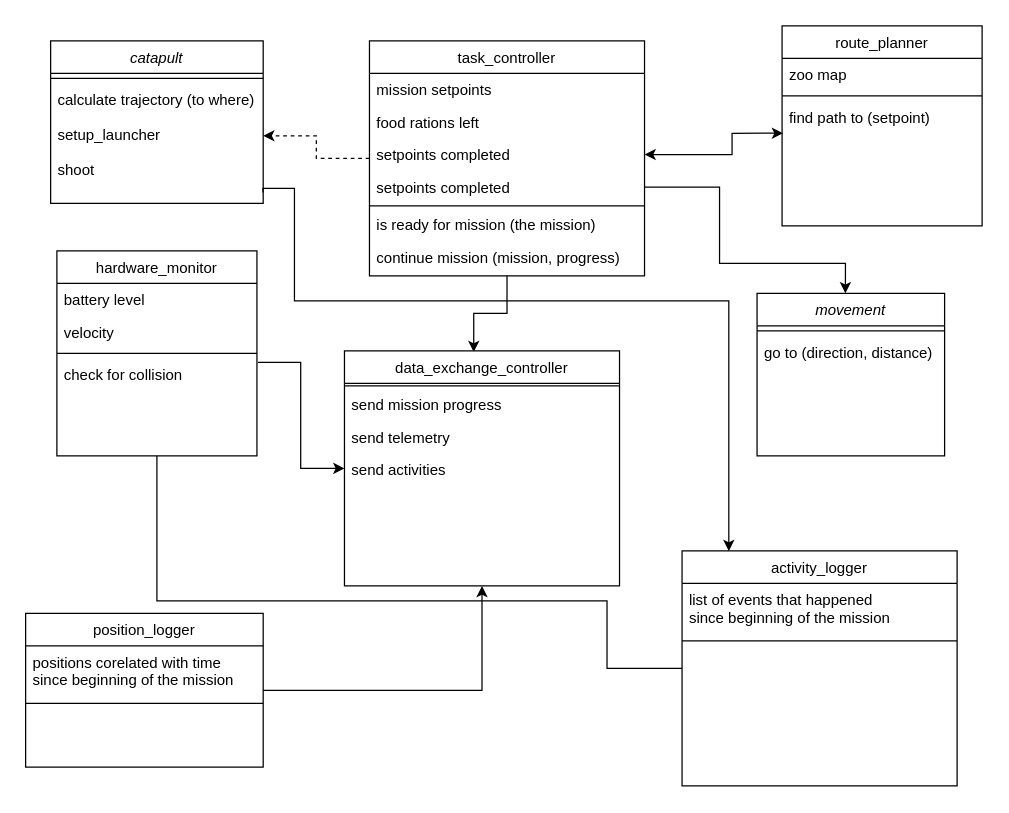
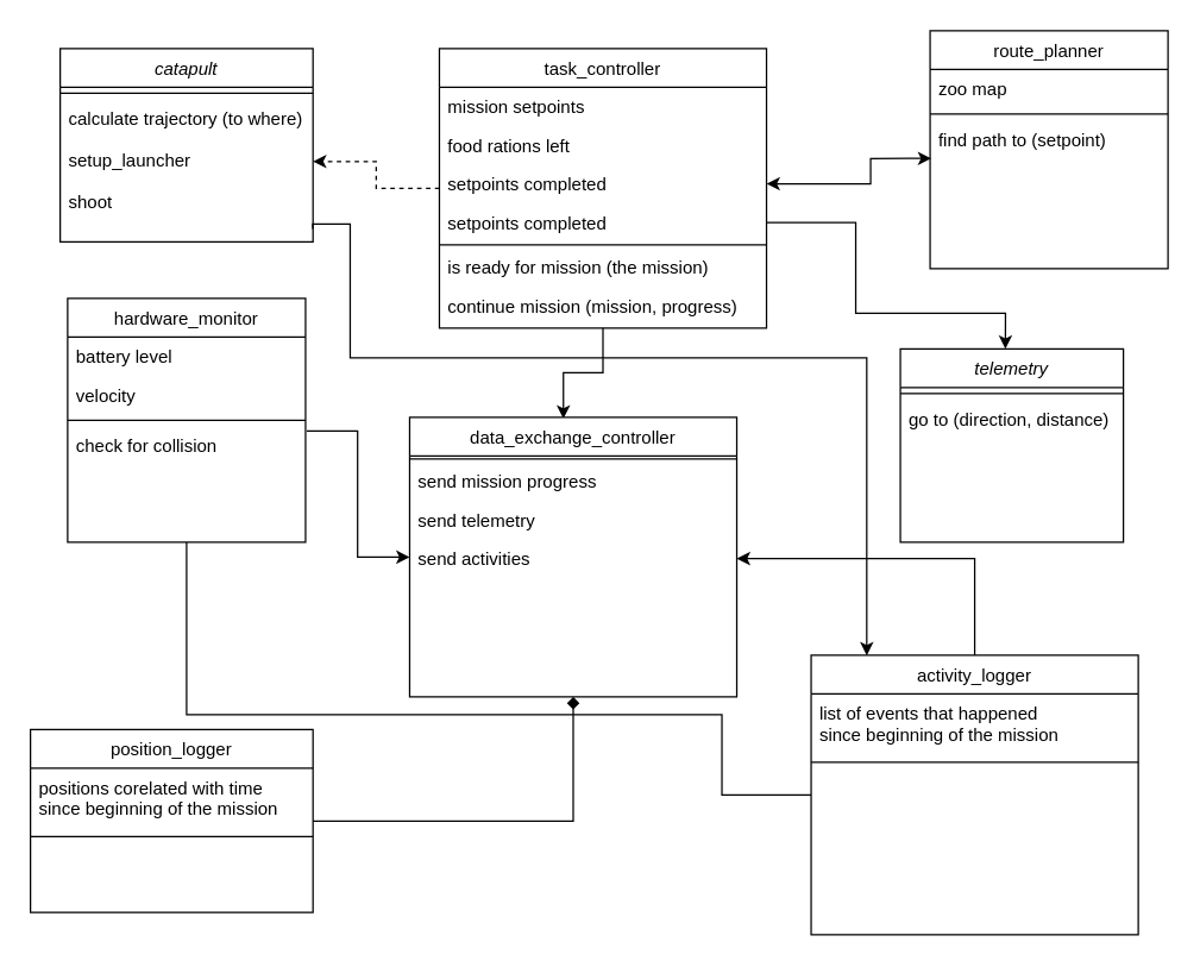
  <mxCell id="0" />
  <mxCell id="1" parent="0" />
  <mxCell id="2" style="edgeStyle=orthogonalEdgeStyle;rounded=0;orthogonalLoop=1;jettySize=auto;html=1;entryX=0.17;entryY=0.001;entryDx=0;entryDy=0;entryPerimeter=0;exitX=0.999;exitY=1.117;exitDx=0;exitDy=0;exitPerimeter=0;" edge="1" parent="1" source="7" target="30"><mxGeometry relative="1" as="geometry"><mxPoint x="235" y="540" as="targetPoint" /><mxPoint x="225" y="150" as="sourcePoint" /><Array as="points"><mxPoint x="210" y="150" /><mxPoint x="235" y="150" /><mxPoint x="235" y="240" /><mxPoint x="582" y="240" /></Array></mxGeometry></mxCell>
  <mxCell id="3" value="catapult" style="swimlane;fontStyle=2;align=center;verticalAlign=top;childLayout=stackLayout;horizontal=1;startSize=26;horizontalStack=0;resizeParent=1;resizeLast=0;collapsible=1;marginBottom=0;rounded=0;shadow=0;strokeWidth=1;" parent="1" vertex="1"><mxGeometry x="40" y="32" width="170" height="130" as="geometry"><mxRectangle x="230" y="140" width="160" height="26" as="alternateBounds" /></mxGeometry></mxCell>
  <mxCell id="4" value="" style="line;html=1;strokeWidth=1;align=left;verticalAlign=middle;spacingTop=-1;spacingLeft=3;spacingRight=3;rotatable=0;labelPosition=right;points=[];portConstraint=eastwest;" parent="3" vertex="1"><mxGeometry y="26" width="170" height="8" as="geometry" /></mxCell>
  <mxCell id="5" value="calculate trajectory (to where)" style="text;align=left;verticalAlign=top;spacingLeft=4;spacingRight=4;overflow=hidden;rotatable=0;points=[[0,0.5],[1,0.5]];portConstraint=eastwest;" parent="3" vertex="1"><mxGeometry y="34" width="170" height="28" as="geometry" /></mxCell>
  <mxCell id="6" value="setup_launcher" style="text;align=left;verticalAlign=top;spacingLeft=4;spacingRight=4;overflow=hidden;rotatable=0;points=[[0,0.5],[1,0.5]];portConstraint=eastwest;" vertex="1" parent="3"><mxGeometry y="62" width="170" height="28" as="geometry" /></mxCell>
  <mxCell id="7" value="shoot " style="text;align=left;verticalAlign=top;spacingLeft=4;spacingRight=4;overflow=hidden;rotatable=0;points=[[0,0.5],[1,0.5]];portConstraint=eastwest;" vertex="1" parent="3"><mxGeometry y="90" width="170" height="28" as="geometry" /></mxCell>
  <mxCell id="8" style="edgeStyle=orthogonalEdgeStyle;rounded=0;orthogonalLoop=1;jettySize=auto;html=1;entryX=0;entryY=0.5;entryDx=0;entryDy=0;exitX=1.005;exitY=0.126;exitDx=0;exitDy=0;exitPerimeter=0;" edge="1" parent="1" source="14" target="37"><mxGeometry relative="1" as="geometry" /></mxCell>
  <mxCell id="9" style="edgeStyle=orthogonalEdgeStyle;rounded=0;orthogonalLoop=1;jettySize=auto;html=1;exitX=0.5;exitY=1;exitDx=0;exitDy=0;entryX=0;entryY=0.5;entryDx=0;entryDy=0;endArrow=none;" edge="1" parent="1" source="10" target="30"><mxGeometry relative="1" as="geometry"><Array as="points"><mxPoint x="125" y="480" /><mxPoint x="485" y="480" /><mxPoint x="485" y="534" /></Array></mxGeometry></mxCell>
  <mxCell id="10" value="hardware_monitor" style="swimlane;fontStyle=0;align=center;verticalAlign=top;childLayout=stackLayout;horizontal=1;startSize=26;horizontalStack=0;resizeParent=1;resizeLast=0;collapsible=1;marginBottom=0;rounded=0;shadow=0;strokeWidth=1;" parent="1" vertex="1"><mxGeometry x="45" y="200" width="160" height="164" as="geometry"><mxRectangle x="120" y="360" width="160" height="26" as="alternateBounds" /></mxGeometry></mxCell>
  <mxCell id="11" value="battery level" style="text;align=left;verticalAlign=top;spacingLeft=4;spacingRight=4;overflow=hidden;rotatable=0;points=[[0,0.5],[1,0.5]];portConstraint=eastwest;" parent="10" vertex="1"><mxGeometry y="26" width="160" height="26" as="geometry" /></mxCell>
  <mxCell id="12" value="velocity" style="text;align=left;verticalAlign=top;spacingLeft=4;spacingRight=4;overflow=hidden;rotatable=0;points=[[0,0.5],[1,0.5]];portConstraint=eastwest;" vertex="1" parent="10"><mxGeometry y="52" width="160" height="26" as="geometry" /></mxCell>
  <mxCell id="13" value="" style="line;html=1;strokeWidth=1;align=left;verticalAlign=middle;spacingTop=-1;spacingLeft=3;spacingRight=3;rotatable=0;labelPosition=right;points=[];portConstraint=eastwest;" parent="10" vertex="1"><mxGeometry y="78" width="160" height="8" as="geometry" /></mxCell>
  <mxCell id="14" value="check for collision" style="text;align=left;verticalAlign=top;spacingLeft=4;spacingRight=4;overflow=hidden;rotatable=0;points=[[0,0.5],[1,0.5]];portConstraint=eastwest;" vertex="1" parent="10"><mxGeometry y="86" width="160" height="26" as="geometry" /></mxCell>
  <mxCell id="15" value="" style="edgeStyle=orthogonalEdgeStyle;rounded=0;orthogonalLoop=1;jettySize=auto;html=1;entryX=1;entryY=0.5;entryDx=0;entryDy=0;dashed=1;" edge="1" parent="1" source="17" target="6"><mxGeometry relative="1" as="geometry"><mxPoint x="215" y="100" as="targetPoint" /></mxGeometry></mxCell>
  <mxCell id="16" style="edgeStyle=orthogonalEdgeStyle;rounded=0;orthogonalLoop=1;jettySize=auto;html=1;entryX=0.47;entryY=0.005;entryDx=0;entryDy=0;entryPerimeter=0;" edge="1" parent="1" source="17" target="37"><mxGeometry relative="1" as="geometry" /></mxCell>
  <mxCell id="17" value="task_controller" style="swimlane;fontStyle=0;align=center;verticalAlign=top;childLayout=stackLayout;horizontal=1;startSize=26;horizontalStack=0;resizeParent=1;resizeLast=0;collapsible=1;marginBottom=0;rounded=0;shadow=0;strokeWidth=1;" parent="1" vertex="1"><mxGeometry x="295" y="32" width="220" height="188" as="geometry"><mxRectangle x="340" y="380" width="170" height="26" as="alternateBounds" /></mxGeometry></mxCell>
  <mxCell id="18" value="mission setpoints" style="text;align=left;verticalAlign=top;spacingLeft=4;spacingRight=4;overflow=hidden;rotatable=0;points=[[0,0.5],[1,0.5]];portConstraint=eastwest;" parent="17" vertex="1"><mxGeometry y="26" width="220" height="26" as="geometry" /></mxCell>
  <mxCell id="19" value="food rations left" style="text;align=left;verticalAlign=top;spacingLeft=4;spacingRight=4;overflow=hidden;rotatable=0;points=[[0,0.5],[1,0.5]];portConstraint=eastwest;" vertex="1" parent="17"><mxGeometry y="52" width="220" height="26" as="geometry" /></mxCell>
  <mxCell id="20" value="setpoints completed" style="text;align=left;verticalAlign=top;spacingLeft=4;spacingRight=4;overflow=hidden;rotatable=0;points=[[0,0.5],[1,0.5]];portConstraint=eastwest;" vertex="1" parent="17"><mxGeometry y="78" width="220" height="26" as="geometry" /></mxCell>
  <mxCell id="21" value="setpoints completed" style="text;align=left;verticalAlign=top;spacingLeft=4;spacingRight=4;overflow=hidden;rotatable=0;points=[[0,0.5],[1,0.5]];portConstraint=eastwest;" vertex="1" parent="17"><mxGeometry y="104" width="220" height="26" as="geometry" /></mxCell>
  <mxCell id="22" value="" style="line;html=1;strokeWidth=1;align=left;verticalAlign=middle;spacingTop=-1;spacingLeft=3;spacingRight=3;rotatable=0;labelPosition=right;points=[];portConstraint=eastwest;" parent="17" vertex="1"><mxGeometry y="130" width="220" height="4" as="geometry" /></mxCell>
  <mxCell id="23" value="is ready for mission (the mission)" style="text;align=left;verticalAlign=top;spacingLeft=4;spacingRight=4;overflow=hidden;rotatable=0;points=[[0,0.5],[1,0.5]];portConstraint=eastwest;" vertex="1" parent="17"><mxGeometry y="134" width="220" height="26" as="geometry" /></mxCell>
  <mxCell id="24" value="continue mission (mission, progress)" style="text;align=left;verticalAlign=top;spacingLeft=4;spacingRight=4;overflow=hidden;rotatable=0;points=[[0,0.5],[1,0.5]];portConstraint=eastwest;" vertex="1" parent="17"><mxGeometry y="160" width="220" height="26" as="geometry" /></mxCell>
  <mxCell id="25" value="route_planner" style="swimlane;fontStyle=0;align=center;verticalAlign=top;childLayout=stackLayout;horizontal=1;startSize=26;horizontalStack=0;resizeParent=1;resizeLast=0;collapsible=1;marginBottom=0;rounded=0;shadow=0;strokeWidth=1;" parent="1" vertex="1"><mxGeometry x="625" y="20" width="160" height="160" as="geometry"><mxRectangle x="550" y="140" width="160" height="26" as="alternateBounds" /></mxGeometry></mxCell>
  <mxCell id="26" value="zoo map" style="text;align=left;verticalAlign=top;spacingLeft=4;spacingRight=4;overflow=hidden;rotatable=0;points=[[0,0.5],[1,0.5]];portConstraint=eastwest;" parent="25" vertex="1"><mxGeometry y="26" width="160" height="26" as="geometry" /></mxCell>
  <mxCell id="27" value="" style="line;html=1;strokeWidth=1;align=left;verticalAlign=middle;spacingTop=-1;spacingLeft=3;spacingRight=3;rotatable=0;labelPosition=right;points=[];portConstraint=eastwest;" parent="25" vertex="1"><mxGeometry y="52" width="160" height="8" as="geometry" /></mxCell>
  <mxCell id="28" value="find path to (setpoint)" style="text;align=left;verticalAlign=top;spacingLeft=4;spacingRight=4;overflow=hidden;rotatable=0;points=[[0,0.5],[1,0.5]];portConstraint=eastwest;" parent="25" vertex="1"><mxGeometry y="60" width="160" height="26" as="geometry" /></mxCell>
+ <mxCell id="29" style="edgeStyle=orthogonalEdgeStyle;rounded=0;orthogonalLoop=1;jettySize=auto;html=1;entryX=1;entryY=0.5;entryDx=0;entryDy=0;" edge="1" parent="1" source="30" target="41"><mxGeometry relative="1" as="geometry" /></mxCell>
  <mxCell id="30" value="activity_logger" style="swimlane;fontStyle=0;align=center;verticalAlign=top;childLayout=stackLayout;horizontal=1;startSize=26;horizontalStack=0;resizeParent=1;resizeLast=0;collapsible=1;marginBottom=0;rounded=0;shadow=0;strokeWidth=1;" vertex="1" parent="1"><mxGeometry x="545" y="440" width="220" height="188" as="geometry"><mxRectangle x="340" y="380" width="170" height="26" as="alternateBounds" /></mxGeometry></mxCell>
  <mxCell id="31" value="list of events that happened &#10;since beginning of the mission" style="text;align=left;verticalAlign=top;spacingLeft=4;spacingRight=4;overflow=hidden;rotatable=0;points=[[0,0.5],[1,0.5]];portConstraint=eastwest;" vertex="1" parent="30"><mxGeometry y="26" width="220" height="44" as="geometry" /></mxCell>
  <mxCell id="32" value="" style="line;html=1;strokeWidth=1;align=left;verticalAlign=middle;spacingTop=-1;spacingLeft=3;spacingRight=3;rotatable=0;labelPosition=right;points=[];portConstraint=eastwest;" vertex="1" parent="30"><mxGeometry y="70" width="220" height="4" as="geometry" /></mxCell>
- <mxCell id="33" style="edgeStyle=orthogonalEdgeStyle;rounded=0;orthogonalLoop=1;jettySize=auto;html=1;entryX=0.5;entryY=1;entryDx=0;entryDy=0;" edge="1" parent="1" source="34" target="37"><mxGeometry relative="1" as="geometry" /></mxCell>
+ <mxCell id="33" style="edgeStyle=orthogonalEdgeStyle;rounded=0;orthogonalLoop=1;jettySize=auto;html=1;entryX=0.5;entryY=1;entryDx=0;entryDy=0;endArrow=diamond;" edge="1" parent="1" source="34" target="37"><mxGeometry relative="1" as="geometry" /></mxCell>
  <mxCell id="34" value="position_logger" style="swimlane;fontStyle=0;align=center;verticalAlign=top;childLayout=stackLayout;horizontal=1;startSize=26;horizontalStack=0;resizeParent=1;resizeLast=0;collapsible=1;marginBottom=0;rounded=0;shadow=0;strokeWidth=1;" vertex="1" parent="1"><mxGeometry x="20" y="490" width="190" height="123" as="geometry"><mxRectangle x="340" y="380" width="170" height="26" as="alternateBounds" /></mxGeometry></mxCell>
  <mxCell id="35" value="positions corelated with time&#10;since beginning of the mission" style="text;align=left;verticalAlign=top;spacingLeft=4;spacingRight=4;overflow=hidden;rotatable=0;points=[[0,0.5],[1,0.5]];portConstraint=eastwest;" vertex="1" parent="34"><mxGeometry y="26" width="190" height="44" as="geometry" /></mxCell>
  <mxCell id="36" value="" style="line;html=1;strokeWidth=1;align=left;verticalAlign=middle;spacingTop=-1;spacingLeft=3;spacingRight=3;rotatable=0;labelPosition=right;points=[];portConstraint=eastwest;" vertex="1" parent="34"><mxGeometry y="70" width="190" height="4" as="geometry" /></mxCell>
  <mxCell id="37" value="data_exchange_controller" style="swimlane;fontStyle=0;align=center;verticalAlign=top;childLayout=stackLayout;horizontal=1;startSize=26;horizontalStack=0;resizeParent=1;resizeLast=0;collapsible=1;marginBottom=0;rounded=0;shadow=0;strokeWidth=1;" vertex="1" parent="1"><mxGeometry x="275" y="280" width="220" height="188" as="geometry"><mxRectangle x="340" y="380" width="170" height="26" as="alternateBounds" /></mxGeometry></mxCell>
  <mxCell id="38" value="" style="line;html=1;strokeWidth=1;align=left;verticalAlign=middle;spacingTop=-1;spacingLeft=3;spacingRight=3;rotatable=0;labelPosition=right;points=[];portConstraint=eastwest;" vertex="1" parent="37"><mxGeometry y="26" width="220" height="4" as="geometry" /></mxCell>
  <mxCell id="39" value="send mission progress " style="text;align=left;verticalAlign=top;spacingLeft=4;spacingRight=4;overflow=hidden;rotatable=0;points=[[0,0.5],[1,0.5]];portConstraint=eastwest;" vertex="1" parent="37"><mxGeometry y="30" width="220" height="26" as="geometry" /></mxCell>
  <mxCell id="40" value="send telemetry" style="text;align=left;verticalAlign=top;spacingLeft=4;spacingRight=4;overflow=hidden;rotatable=0;points=[[0,0.5],[1,0.5]];portConstraint=eastwest;" vertex="1" parent="37"><mxGeometry y="56" width="220" height="26" as="geometry" /></mxCell>
  <mxCell id="41" value="send activities" style="text;align=left;verticalAlign=top;spacingLeft=4;spacingRight=4;overflow=hidden;rotatable=0;points=[[0,0.5],[1,0.5]];portConstraint=eastwest;" vertex="1" parent="37"><mxGeometry y="82" width="220" height="26" as="geometry" /></mxCell>
  <mxCell id="42" style="edgeStyle=orthogonalEdgeStyle;rounded=0;orthogonalLoop=1;jettySize=auto;html=1;exitX=1;exitY=0.5;exitDx=0;exitDy=0;entryX=0.471;entryY=0;entryDx=0;entryDy=0;entryPerimeter=0;" edge="1" parent="1" source="21" target="43"><mxGeometry relative="1" as="geometry"><mxPoint x="635" y="230" as="targetPoint" /><Array as="points"><mxPoint x="575" y="149" /><mxPoint x="575" y="210" /><mxPoint x="676" y="210" /><mxPoint x="676" y="234" /></Array></mxGeometry></mxCell>
- <mxCell id="43" value="movement" style="swimlane;fontStyle=2;align=center;verticalAlign=top;childLayout=stackLayout;horizontal=1;startSize=26;horizontalStack=0;resizeParent=1;resizeLast=0;collapsible=1;marginBottom=0;rounded=0;shadow=0;strokeWidth=1;" vertex="1" parent="1"><mxGeometry x="605" y="234" width="150" height="130" as="geometry"><mxRectangle x="230" y="140" width="160" height="26" as="alternateBounds" /></mxGeometry></mxCell>
+ <mxCell id="43" value="telemetry" style="swimlane;fontStyle=2;align=center;verticalAlign=top;childLayout=stackLayout;horizontal=1;startSize=26;horizontalStack=0;resizeParent=1;resizeLast=0;collapsible=1;marginBottom=0;rounded=0;shadow=0;strokeWidth=1;" vertex="1" parent="1"><mxGeometry x="605" y="234" width="150" height="130" as="geometry"><mxRectangle x="230" y="140" width="160" height="26" as="alternateBounds" /></mxGeometry></mxCell>
  <mxCell id="44" value="" style="line;html=1;strokeWidth=1;align=left;verticalAlign=middle;spacingTop=-1;spacingLeft=3;spacingRight=3;rotatable=0;labelPosition=right;points=[];portConstraint=eastwest;" vertex="1" parent="43"><mxGeometry y="26" width="150" height="8" as="geometry" /></mxCell>
  <mxCell id="45" value="go to (direction, distance)" style="text;align=left;verticalAlign=top;spacingLeft=4;spacingRight=4;overflow=hidden;rotatable=0;points=[[0,0.5],[1,0.5]];portConstraint=eastwest;" vertex="1" parent="43"><mxGeometry y="34" width="150" height="28" as="geometry" /></mxCell>
  <mxCell id="46" value="" style="endArrow=classic;startArrow=classic;html=1;rounded=0;entryX=0.005;entryY=0.995;entryDx=0;entryDy=0;entryPerimeter=0;exitX=1;exitY=0.5;exitDx=0;exitDy=0;" edge="1" parent="1" source="20" target="28"><mxGeometry width="50" height="50" relative="1" as="geometry"><mxPoint x="545" y="140" as="sourcePoint" /><mxPoint x="595" y="90" as="targetPoint" /><Array as="points"><mxPoint x="585" y="123" /><mxPoint x="585" y="106" /></Array></mxGeometry></mxCell>
